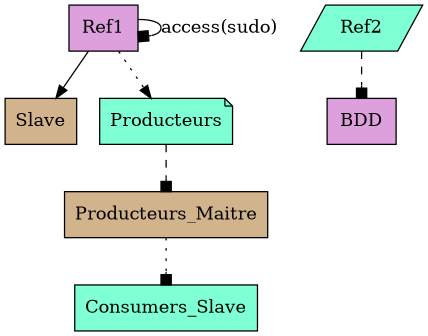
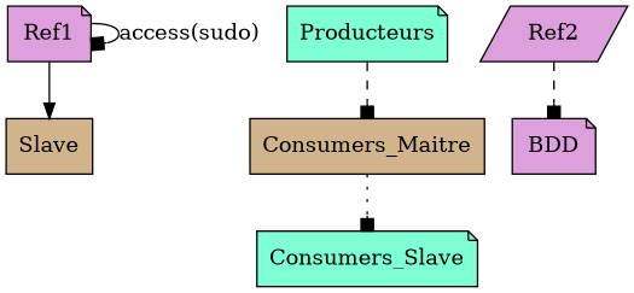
  digraph {
    node [fillcolor=plum shape=box style=filled]
    edge [arrowhead=box style=solid]
-   Ref1
+   Ref1 [shape=note]
    n2 [fillcolor=tan label=Slave]
    Producteurs [fillcolor=aquamarine shape=note]
-   Ref2 [fillcolor=aquamarine shape=parallelogram]
-   BDD
-   Consumers_Maitre [fillcolor=tan label=Producteurs_Maitre]
-   Consumers_Slave [fillcolor=aquamarine]
+   Ref2 [shape=parallelogram]
+   BDD [shape=note]
+   Consumers_Maitre [fillcolor=tan]
+   Consumers_Slave [fillcolor=aquamarine shape=note]
    Ref1 -> Ref1 [label="access(sudo)"]
    Ref1 -> n2 [arrowhead=normal]
-   Ref1 -> Producteurs [arrowhead=normal style=dotted]
    Producteurs -> Consumers_Maitre [style=dashed]
    Ref2 -> BDD [style=dashed]
    Consumers_Maitre -> Consumers_Slave [style=dotted]
  }
